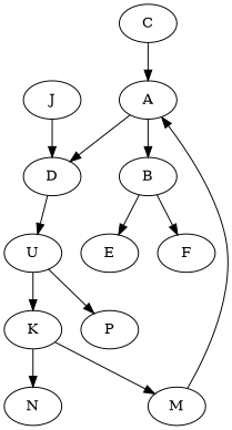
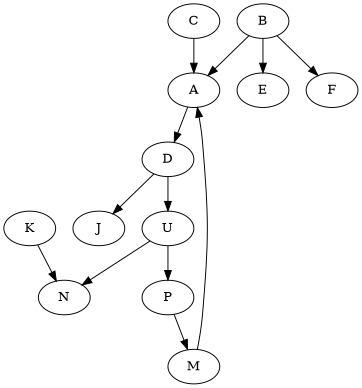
  digraph {
    A
    B
    D
    E
    F
    C
    J
    U
    K
    P
    N
    M
    subgraph sub_1 {
      label=1
    }
    subgraph sub_2 {
      label=1
    }
    subgraph sub_3 {
      label=1
    }
    subgraph sub_4 {
      label=1
    }
    subgraph sub_5 {
      label=1
    }
    subgraph sub_6 {
      label=1
    }
    subgraph sub_7 {
      label=1
    }
    subgraph sub_8 {
      label=1
    }
    subgraph sub_9 {
      label=1
    }
    subgraph sub_10 {
      label=1
    }
    subgraph sub_11 {
      label=1
    }
    subgraph sub_12 {
      label=1
    }
    subgraph sub_13 {
      label=1
    }
-   A -> B
+   B -> A
    A -> D
    B -> E
    B -> F
-   J -> D
+   D -> J
    D -> U
    C -> A
-   U -> K
+   U -> N
    U -> P
    K -> N
-   K -> M
+   P -> M
    M -> A
  }
